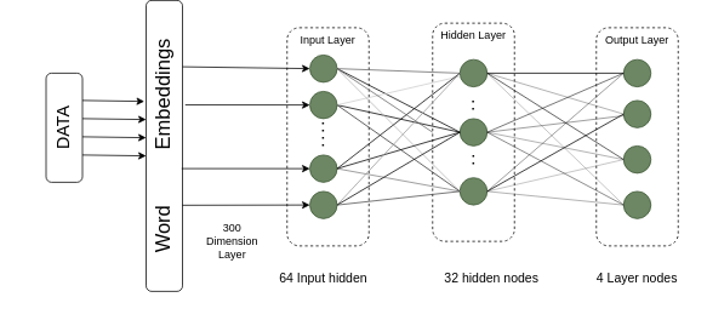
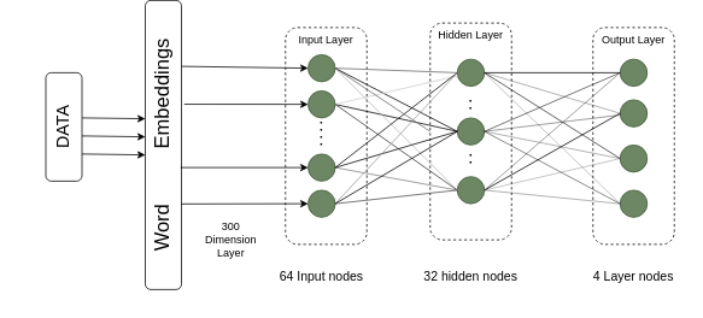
  <mxCell id="0" />
  <mxCell id="1" parent="0" />
  <mxCell id="2" value="Hidden Layer" style="rounded=1;whiteSpace=wrap;html=1;dashed=1;verticalAlign=top;" vertex="1" parent="1"><mxGeometry x="475" y="20" width="90" height="240" as="geometry" /></mxCell>
  <mxCell id="3" value="Word&amp;nbsp; &amp;nbsp; &amp;nbsp; &amp;nbsp; &amp;nbsp; Embeddings" style="rounded=1;whiteSpace=wrap;html=1;rotation=-90;fontSize=22;horizontal=1;" vertex="1" parent="1"><mxGeometry x="20" y="135" width="320" height="40" as="geometry" /></mxCell>
  <mxCell id="4" value="DATA" style="rounded=1;whiteSpace=wrap;html=1;horizontal=0;fontSize=19;" vertex="1" parent="1"><mxGeometry x="50" y="75" width="40" height="120" as="geometry" /></mxCell>
- <mxCell id="5" value="" style="endArrow=classic;html=1;rounded=0;exitX=1;exitY=0.25;exitDx=0;exitDy=0;entryX=0.653;entryY=-0.05;entryDx=0;entryDy=0;entryPerimeter=0;" edge="1" parent="1" source="4" target="3"><mxGeometry width="50" height="50" relative="1" as="geometry"><mxPoint x="370" y="185" as="sourcePoint" /><mxPoint x="160" y="86" as="targetPoint" /></mxGeometry></mxCell>
  <mxCell id="6" value="" style="endArrow=classic;html=1;rounded=0;exitX=1;exitY=0.25;exitDx=0;exitDy=0;entryX=0.716;entryY=0;entryDx=0;entryDy=0;entryPerimeter=0;" edge="1" parent="1"><mxGeometry width="50" height="50" relative="1" as="geometry"><mxPoint x="90" y="165" as="sourcePoint" /><mxPoint x="160" y="166" as="targetPoint" /></mxGeometry></mxCell>
  <mxCell id="7" value="" style="endArrow=classic;html=1;rounded=0;exitX=1;exitY=0.25;exitDx=0;exitDy=0;entryX=0.716;entryY=0;entryDx=0;entryDy=0;entryPerimeter=0;" edge="1" parent="1"><mxGeometry width="50" height="50" relative="1" as="geometry"><mxPoint x="90" y="125" as="sourcePoint" /><mxPoint x="160" y="126" as="targetPoint" /></mxGeometry></mxCell>
  <mxCell id="8" value="" style="endArrow=classic;html=1;rounded=0;exitX=1;exitY=0.25;exitDx=0;exitDy=0;entryX=0.716;entryY=0;entryDx=0;entryDy=0;entryPerimeter=0;" edge="1" parent="1"><mxGeometry width="50" height="50" relative="1" as="geometry"><mxPoint x="90" y="145" as="sourcePoint" /><mxPoint x="160" y="146" as="targetPoint" /></mxGeometry></mxCell>
  <mxCell id="9" value="Input Layer" style="rounded=1;whiteSpace=wrap;html=1;dashed=1;verticalAlign=top;" vertex="1" parent="1"><mxGeometry x="315" y="25" width="90" height="240" as="geometry" /></mxCell>
  <mxCell id="10" value="" style="ellipse;whiteSpace=wrap;html=1;aspect=fixed;fillColor=#6d8764;fontColor=#ffffff;strokeColor=#3A5431;" vertex="1" parent="1"><mxGeometry x="340" y="55" width="30" height="30" as="geometry" /></mxCell>
  <mxCell id="11" value="" style="ellipse;whiteSpace=wrap;html=1;aspect=fixed;fillColor=#6d8764;fontColor=#ffffff;strokeColor=#3A5431;" vertex="1" parent="1"><mxGeometry x="340" y="95" width="30" height="30" as="geometry" /></mxCell>
  <mxCell id="12" value="" style="ellipse;whiteSpace=wrap;html=1;aspect=fixed;fillColor=#6d8764;fontColor=#ffffff;strokeColor=#3A5431;" vertex="1" parent="1"><mxGeometry x="340" y="165" width="30" height="30" as="geometry" /></mxCell>
  <mxCell id="13" value="" style="ellipse;whiteSpace=wrap;html=1;aspect=fixed;fillColor=#6d8764;fontColor=#ffffff;strokeColor=#3A5431;" vertex="1" parent="1"><mxGeometry x="340" y="205" width="30" height="30" as="geometry" /></mxCell>
  <mxCell id="14" value="" style="endArrow=none;dashed=1;html=1;dashPattern=1 3;strokeWidth=2;rounded=0;exitX=0.5;exitY=0.6;exitDx=0;exitDy=0;exitPerimeter=0;" edge="1" parent="1"><mxGeometry width="50" height="50" relative="1" as="geometry"><mxPoint x="354.5" y="155" as="sourcePoint" /><mxPoint x="354.5" y="125" as="targetPoint" /></mxGeometry></mxCell>
  <mxCell id="15" value="" style="ellipse;whiteSpace=wrap;html=1;aspect=fixed;fillColor=#6d8764;fontColor=#ffffff;strokeColor=#3A5431;" vertex="1" parent="1"><mxGeometry x="505" y="60" width="30" height="30" as="geometry" /></mxCell>
  <mxCell id="16" value="" style="ellipse;whiteSpace=wrap;html=1;aspect=fixed;fillColor=#6d8764;fontColor=#ffffff;strokeColor=#3A5431;" vertex="1" parent="1"><mxGeometry x="505" y="125" width="30" height="30" as="geometry" /></mxCell>
  <mxCell id="17" value="" style="ellipse;whiteSpace=wrap;html=1;aspect=fixed;fillColor=#6d8764;fontColor=#ffffff;strokeColor=#3A5431;" vertex="1" parent="1"><mxGeometry x="505" y="190" width="30" height="30" as="geometry" /></mxCell>
  <mxCell id="18" value="" style="endArrow=none;html=1;rounded=0;exitX=1;exitY=0.5;exitDx=0;exitDy=0;entryX=0;entryY=0.5;entryDx=0;entryDy=0;strokeColor=#666666;" edge="1" parent="1" source="10" target="15"><mxGeometry width="50" height="50" relative="1" as="geometry"><mxPoint x="435" y="185" as="sourcePoint" /><mxPoint x="485" y="135" as="targetPoint" /></mxGeometry></mxCell>
  <mxCell id="19" value="" style="endArrow=none;html=1;rounded=0;exitX=1;exitY=0.5;exitDx=0;exitDy=0;entryX=0;entryY=0.5;entryDx=0;entryDy=0;" edge="1" parent="1" source="11" target="16"><mxGeometry width="50" height="50" relative="1" as="geometry"><mxPoint x="435" y="185" as="sourcePoint" /><mxPoint x="485" y="135" as="targetPoint" /></mxGeometry></mxCell>
  <mxCell id="20" value="" style="endArrow=none;html=1;rounded=0;exitX=1;exitY=0.5;exitDx=0;exitDy=0;entryX=0;entryY=0.5;entryDx=0;entryDy=0;strokeColor=#808080;" edge="1" parent="1" source="12" target="17"><mxGeometry width="50" height="50" relative="1" as="geometry"><mxPoint x="435" y="185" as="sourcePoint" /><mxPoint x="485" y="135" as="targetPoint" /></mxGeometry></mxCell>
  <mxCell id="21" value="" style="endArrow=none;html=1;rounded=0;exitX=1;exitY=0.5;exitDx=0;exitDy=0;entryX=0;entryY=0.5;entryDx=0;entryDy=0;strokeColor=#4D4D4D;" edge="1" parent="1" source="13" target="17"><mxGeometry width="50" height="50" relative="1" as="geometry"><mxPoint x="435" y="185" as="sourcePoint" /><mxPoint x="485" y="135" as="targetPoint" /></mxGeometry></mxCell>
  <mxCell id="22" value="" style="endArrow=none;html=1;rounded=0;entryX=0;entryY=0.5;entryDx=0;entryDy=0;exitX=1;exitY=0.5;exitDx=0;exitDy=0;" edge="1" parent="1" source="10" target="16"><mxGeometry width="50" height="50" relative="1" as="geometry"><mxPoint x="375" y="75" as="sourcePoint" /><mxPoint x="485" y="135" as="targetPoint" /></mxGeometry></mxCell>
  <mxCell id="23" value="" style="endArrow=none;html=1;rounded=0;exitX=1;exitY=0.5;exitDx=0;exitDy=0;strokeColor=#CCCCCC;" edge="1" parent="1" source="11" target="15"><mxGeometry width="50" height="50" relative="1" as="geometry"><mxPoint x="435" y="185" as="sourcePoint" /><mxPoint x="485" y="135" as="targetPoint" /></mxGeometry></mxCell>
  <mxCell id="24" value="" style="endArrow=none;html=1;rounded=0;exitX=1;exitY=0.5;exitDx=0;exitDy=0;entryX=0;entryY=0.5;entryDx=0;entryDy=0;strokeColor=#B3B3B3;" edge="1" parent="1" source="10" target="17"><mxGeometry width="50" height="50" relative="1" as="geometry"><mxPoint x="435" y="185" as="sourcePoint" /><mxPoint x="485" y="135" as="targetPoint" /></mxGeometry></mxCell>
  <mxCell id="25" value="" style="endArrow=none;html=1;rounded=0;exitX=1;exitY=0.5;exitDx=0;exitDy=0;entryX=0;entryY=0.5;entryDx=0;entryDy=0;strokeColor=#333333;" edge="1" parent="1" source="11" target="17"><mxGeometry width="50" height="50" relative="1" as="geometry"><mxPoint x="435" y="185" as="sourcePoint" /><mxPoint x="485" y="135" as="targetPoint" /></mxGeometry></mxCell>
  <mxCell id="26" value="" style="endArrow=none;html=1;rounded=0;exitX=1;exitY=0.5;exitDx=0;exitDy=0;entryX=0;entryY=0.5;entryDx=0;entryDy=0;" edge="1" parent="1" source="12" target="15"><mxGeometry width="50" height="50" relative="1" as="geometry"><mxPoint x="375" y="175" as="sourcePoint" /><mxPoint x="485" y="135" as="targetPoint" /></mxGeometry></mxCell>
  <mxCell id="27" value="" style="endArrow=none;html=1;rounded=0;exitX=1;exitY=0.5;exitDx=0;exitDy=0;entryX=0;entryY=0.5;entryDx=0;entryDy=0;" edge="1" parent="1" source="12" target="16"><mxGeometry width="50" height="50" relative="1" as="geometry"><mxPoint x="435" y="185" as="sourcePoint" /><mxPoint x="485" y="135" as="targetPoint" /></mxGeometry></mxCell>
  <mxCell id="28" value="" style="endArrow=none;html=1;rounded=0;exitX=1;exitY=0.5;exitDx=0;exitDy=0;entryX=0;entryY=0.5;entryDx=0;entryDy=0;strokeColor=#999999;" edge="1" parent="1" source="13" target="15"><mxGeometry width="50" height="50" relative="1" as="geometry"><mxPoint x="435" y="185" as="sourcePoint" /><mxPoint x="485" y="135" as="targetPoint" /></mxGeometry></mxCell>
  <mxCell id="29" value="" style="endArrow=none;html=1;rounded=0;exitX=1;exitY=0.5;exitDx=0;exitDy=0;entryX=0;entryY=0.5;entryDx=0;entryDy=0;" edge="1" parent="1" source="13" target="16"><mxGeometry width="50" height="50" relative="1" as="geometry"><mxPoint x="435" y="185" as="sourcePoint" /><mxPoint x="485" y="135" as="targetPoint" /></mxGeometry></mxCell>
  <mxCell id="30" value="" style="endArrow=classic;html=1;rounded=0;exitX=0.772;exitY=1;exitDx=0;exitDy=0;exitPerimeter=0;entryX=0;entryY=0.5;entryDx=0;entryDy=0;" edge="1" parent="1" source="3" target="10"><mxGeometry width="50" height="50" relative="1" as="geometry"><mxPoint x="435" y="185" as="sourcePoint" /><mxPoint x="485" y="135" as="targetPoint" /></mxGeometry></mxCell>
  <mxCell id="31" value="" style="endArrow=classic;html=1;rounded=0;entryX=0;entryY=0.5;entryDx=0;entryDy=0;exitX=0.641;exitY=1.075;exitDx=0;exitDy=0;exitPerimeter=0;" edge="1" parent="1" source="3" target="11"><mxGeometry width="50" height="50" relative="1" as="geometry"><mxPoint x="255" y="110" as="sourcePoint" /><mxPoint x="485" y="135" as="targetPoint" /></mxGeometry></mxCell>
  <mxCell id="32" value="" style="endArrow=classic;html=1;rounded=0;exitX=0.422;exitY=0.975;exitDx=0;exitDy=0;exitPerimeter=0;entryX=0;entryY=0.5;entryDx=0;entryDy=0;" edge="1" parent="1" source="3" target="12"><mxGeometry width="50" height="50" relative="1" as="geometry"><mxPoint x="435" y="185" as="sourcePoint" /><mxPoint x="485" y="135" as="targetPoint" /></mxGeometry></mxCell>
  <mxCell id="33" value="" style="endArrow=classic;html=1;rounded=0;exitX=0.296;exitY=0.996;exitDx=0;exitDy=0;exitPerimeter=0;" edge="1" parent="1" target="13" source="3"><mxGeometry width="50" height="50" relative="1" as="geometry"><mxPoint x="205" y="220" as="sourcePoint" /><mxPoint x="485" y="135" as="targetPoint" /></mxGeometry></mxCell>
- <mxCell id="34" value="&lt;font style=&quot;font-size: 14px;&quot;&gt;64 Input hidden&lt;/font&gt;" style="text;html=1;align=center;verticalAlign=middle;whiteSpace=wrap;rounded=0;" vertex="1" parent="1"><mxGeometry x="300" y="275" width="110" height="50" as="geometry" /></mxCell>
- <mxCell id="35" value="&lt;font style=&quot;font-size: 14px;&quot;&gt;32 hidden nodes&lt;/font&gt;" style="text;html=1;align=center;verticalAlign=middle;whiteSpace=wrap;rounded=0;" vertex="1" parent="1"><mxGeometry x="485" y="275" width="110" height="50" as="geometry" /></mxCell>
+ <mxCell id="34" value="&lt;font style=&quot;font-size: 14px;&quot;&gt;64 Input nodes&lt;/font&gt;" style="text;html=1;align=center;verticalAlign=middle;whiteSpace=wrap;rounded=0;" vertex="1" parent="1"><mxGeometry x="300" y="275" width="110" height="50" as="geometry" /></mxCell>
+ <mxCell id="35" value="&lt;font style=&quot;font-size: 14px;&quot;&gt;32 hidden nodes&lt;/font&gt;" style="text;html=1;align=center;verticalAlign=middle;whiteSpace=wrap;rounded=0;" vertex="1" parent="1"><mxGeometry x="465" y="275" width="110" height="50" as="geometry" /></mxCell>
  <mxCell id="36" value="" style="endArrow=none;dashed=1;html=1;dashPattern=1 3;strokeWidth=2;rounded=0;" edge="1" parent="1"><mxGeometry width="50" height="50" relative="1" as="geometry"><mxPoint x="519.5" y="105" as="sourcePoint" /><mxPoint x="519.5" y="115" as="targetPoint" /></mxGeometry></mxCell>
  <mxCell id="37" value="" style="endArrow=none;dashed=1;html=1;dashPattern=1 3;strokeWidth=2;rounded=0;" edge="1" parent="1"><mxGeometry width="50" height="50" relative="1" as="geometry"><mxPoint x="519.76" y="175" as="sourcePoint" /><mxPoint x="519.76" y="165" as="targetPoint" /></mxGeometry></mxCell>
  <mxCell id="38" value="" style="endArrow=none;html=1;rounded=0;exitX=1;exitY=0.5;exitDx=0;exitDy=0;entryX=0;entryY=0.5;entryDx=0;entryDy=0;strokeColor=#666666;" edge="1" parent="1" source="10" target="2"><mxGeometry width="50" height="50" relative="1" as="geometry"><mxPoint x="370" y="70" as="sourcePoint" /><mxPoint x="505" y="75" as="targetPoint" /></mxGeometry></mxCell>
  <mxCell id="39" value="Output Layer" style="rounded=1;whiteSpace=wrap;html=1;dashed=1;verticalAlign=top;" vertex="1" parent="1"><mxGeometry x="655" y="25" width="90" height="240" as="geometry" /></mxCell>
  <mxCell id="40" value="" style="ellipse;whiteSpace=wrap;html=1;aspect=fixed;fillColor=#6d8764;fontColor=#ffffff;strokeColor=#3A5431;" vertex="1" parent="1"><mxGeometry x="685" y="60" width="30" height="30" as="geometry" /></mxCell>
  <mxCell id="41" value="" style="ellipse;whiteSpace=wrap;html=1;aspect=fixed;fillColor=#6d8764;fontColor=#ffffff;strokeColor=#3A5431;" vertex="1" parent="1"><mxGeometry x="685" y="105" width="30" height="30" as="geometry" /></mxCell>
  <mxCell id="42" value="" style="ellipse;whiteSpace=wrap;html=1;aspect=fixed;fillColor=#6d8764;fontColor=#ffffff;strokeColor=#3A5431;" vertex="1" parent="1"><mxGeometry x="685" y="155" width="30" height="30" as="geometry" /></mxCell>
  <mxCell id="43" value="" style="ellipse;whiteSpace=wrap;html=1;aspect=fixed;fillColor=#6d8764;fontColor=#ffffff;strokeColor=#3A5431;" vertex="1" parent="1"><mxGeometry x="685" y="205" width="30" height="30" as="geometry" /></mxCell>
  <mxCell id="44" value="" style="endArrow=none;html=1;rounded=0;entryX=0;entryY=0.5;entryDx=0;entryDy=0;exitX=1;exitY=0.5;exitDx=0;exitDy=0;" edge="1" parent="1" source="15" target="40"><mxGeometry width="50" height="50" relative="1" as="geometry"><mxPoint x="475" y="245" as="sourcePoint" /><mxPoint x="525" y="195" as="targetPoint" /></mxGeometry></mxCell>
  <mxCell id="45" value="" style="endArrow=none;html=1;rounded=0;exitX=0;exitY=0.5;exitDx=0;exitDy=0;entryX=1;entryY=0.5;entryDx=0;entryDy=0;opacity=40;" edge="1" parent="1" source="41" target="15"><mxGeometry width="50" height="50" relative="1" as="geometry"><mxPoint x="475" y="245" as="sourcePoint" /><mxPoint x="525" y="195" as="targetPoint" /></mxGeometry></mxCell>
  <mxCell id="46" value="" style="endArrow=none;html=1;rounded=0;entryX=0;entryY=0.5;entryDx=0;entryDy=0;opacity=80;" edge="1" parent="1" target="42"><mxGeometry width="50" height="50" relative="1" as="geometry"><mxPoint x="535" y="75" as="sourcePoint" /><mxPoint x="525" y="195" as="targetPoint" /></mxGeometry></mxCell>
  <mxCell id="47" value="" style="endArrow=none;html=1;rounded=0;entryX=0;entryY=0.5;entryDx=0;entryDy=0;opacity=30;" edge="1" parent="1" target="43"><mxGeometry width="50" height="50" relative="1" as="geometry"><mxPoint x="535" y="75" as="sourcePoint" /><mxPoint x="525" y="195" as="targetPoint" /></mxGeometry></mxCell>
  <mxCell id="48" value="" style="endArrow=none;html=1;rounded=0;entryX=1;entryY=0.5;entryDx=0;entryDy=0;exitX=0;exitY=0.5;exitDx=0;exitDy=0;opacity=70;" edge="1" parent="1" source="40" target="16"><mxGeometry width="50" height="50" relative="1" as="geometry"><mxPoint x="475" y="245" as="sourcePoint" /><mxPoint x="525" y="195" as="targetPoint" /></mxGeometry></mxCell>
  <mxCell id="49" value="" style="endArrow=none;html=1;rounded=0;entryX=1;entryY=0.5;entryDx=0;entryDy=0;opacity=50;" edge="1" parent="1" source="41" target="16"><mxGeometry width="50" height="50" relative="1" as="geometry"><mxPoint x="475" y="245" as="sourcePoint" /><mxPoint x="525" y="195" as="targetPoint" /></mxGeometry></mxCell>
  <mxCell id="50" value="" style="endArrow=none;html=1;rounded=0;exitX=1;exitY=0.5;exitDx=0;exitDy=0;entryX=0;entryY=0.5;entryDx=0;entryDy=0;opacity=40;" edge="1" parent="1" source="16" target="42"><mxGeometry width="50" height="50" relative="1" as="geometry"><mxPoint x="475" y="245" as="sourcePoint" /><mxPoint x="525" y="195" as="targetPoint" /></mxGeometry></mxCell>
  <mxCell id="51" value="" style="endArrow=none;html=1;rounded=0;entryX=1;entryY=0.5;entryDx=0;entryDy=0;exitX=0;exitY=0.5;exitDx=0;exitDy=0;opacity=60;" edge="1" parent="1" source="43" target="16"><mxGeometry width="50" height="50" relative="1" as="geometry"><mxPoint x="475" y="245" as="sourcePoint" /><mxPoint x="525" y="195" as="targetPoint" /></mxGeometry></mxCell>
  <mxCell id="52" value="" style="endArrow=none;html=1;rounded=0;entryX=1;entryY=0.5;entryDx=0;entryDy=0;exitX=0;exitY=0.5;exitDx=0;exitDy=0;opacity=40;" edge="1" parent="1" source="43" target="17"><mxGeometry width="50" height="50" relative="1" as="geometry"><mxPoint x="475" y="245" as="sourcePoint" /><mxPoint x="525" y="195" as="targetPoint" /></mxGeometry></mxCell>
  <mxCell id="53" value="" style="endArrow=none;html=1;rounded=0;entryX=1;entryY=0.5;entryDx=0;entryDy=0;exitX=0;exitY=0.5;exitDx=0;exitDy=0;opacity=50;" edge="1" parent="1" source="40" target="17"><mxGeometry width="50" height="50" relative="1" as="geometry"><mxPoint x="475" y="245" as="sourcePoint" /><mxPoint x="525" y="195" as="targetPoint" /></mxGeometry></mxCell>
  <mxCell id="54" value="" style="endArrow=none;html=1;rounded=0;entryX=1;entryY=0.5;entryDx=0;entryDy=0;exitX=0;exitY=0.5;exitDx=0;exitDy=0;" edge="1" parent="1" source="41" target="17"><mxGeometry width="50" height="50" relative="1" as="geometry"><mxPoint x="475" y="245" as="sourcePoint" /><mxPoint x="525" y="195" as="targetPoint" /></mxGeometry></mxCell>
  <mxCell id="55" value="" style="endArrow=none;html=1;rounded=0;entryX=1;entryY=0.5;entryDx=0;entryDy=0;exitX=0;exitY=0.5;exitDx=0;exitDy=0;opacity=30;" edge="1" parent="1" source="42" target="17"><mxGeometry width="50" height="50" relative="1" as="geometry"><mxPoint x="475" y="245" as="sourcePoint" /><mxPoint x="525" y="195" as="targetPoint" /></mxGeometry></mxCell>
  <mxCell id="56" value="&lt;font style=&quot;font-size: 14px;&quot;&gt;4 Layer nodes&lt;/font&gt;" style="text;html=1;align=center;verticalAlign=middle;whiteSpace=wrap;rounded=0;" vertex="1" parent="1"><mxGeometry x="645" y="275" width="110" height="50" as="geometry" /></mxCell>
  <mxCell id="57" value="300 Dimension Layer" style="text;html=1;align=center;verticalAlign=middle;whiteSpace=wrap;rounded=0;" vertex="1" parent="1"><mxGeometry x="225" y="245" width="60" height="30" as="geometry" /></mxCell>
